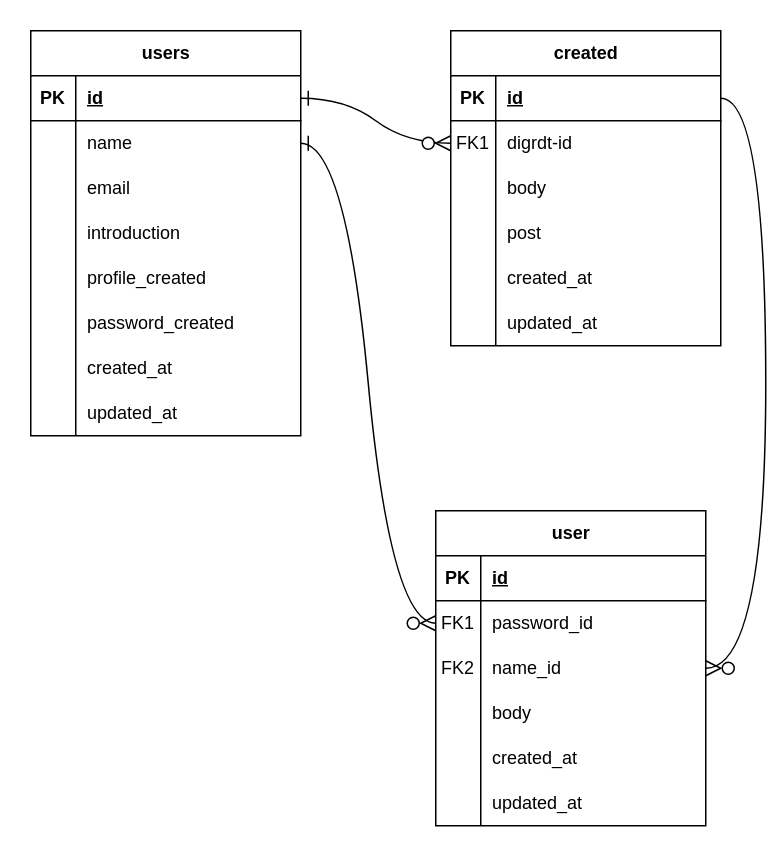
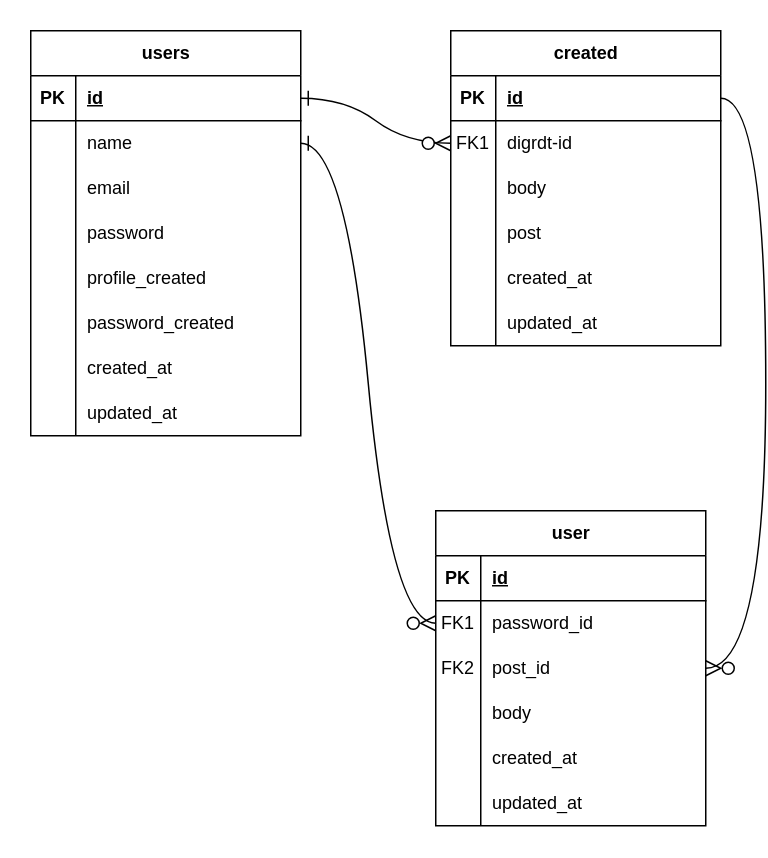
  <mxCell id="0" />
  <mxCell id="1" parent="0" />
  <mxCell id="2" value="users" style="shape=table;startSize=30;container=1;collapsible=1;childLayout=tableLayout;fixedRows=1;rowLines=0;fontStyle=1;align=center;resizeLast=1;html=1;" vertex="1" parent="1"><mxGeometry x="20" y="20" width="180" height="270" as="geometry" /></mxCell>
  <mxCell id="3" value="" style="shape=tableRow;horizontal=0;startSize=0;swimlaneHead=0;swimlaneBody=0;fillColor=none;collapsible=0;dropTarget=0;points=[[0,0.5],[1,0.5]];portConstraint=eastwest;top=0;left=0;right=0;bottom=1;" vertex="1" parent="2"><mxGeometry y="30" width="180" height="30" as="geometry" /></mxCell>
  <mxCell id="4" value="PK" style="shape=partialRectangle;connectable=0;fillColor=none;top=0;left=0;bottom=0;right=0;fontStyle=1;overflow=hidden;whiteSpace=wrap;html=1;" vertex="1" parent="3"><mxGeometry width="30" height="30" as="geometry"><mxRectangle width="30" height="30" as="alternateBounds" /></mxGeometry></mxCell>
  <mxCell id="5" value="id" style="shape=partialRectangle;connectable=0;fillColor=none;top=0;left=0;bottom=0;right=0;align=left;spacingLeft=6;fontStyle=5;overflow=hidden;whiteSpace=wrap;html=1;" vertex="1" parent="3"><mxGeometry x="30" width="150" height="30" as="geometry"><mxRectangle width="150" height="30" as="alternateBounds" /></mxGeometry></mxCell>
  <mxCell id="6" value="" style="shape=tableRow;horizontal=0;startSize=0;swimlaneHead=0;swimlaneBody=0;fillColor=none;collapsible=0;dropTarget=0;points=[[0,0.5],[1,0.5]];portConstraint=eastwest;top=0;left=0;right=0;bottom=0;" vertex="1" parent="2"><mxGeometry y="60" width="180" height="30" as="geometry" /></mxCell>
  <mxCell id="7" value="" style="shape=partialRectangle;connectable=0;fillColor=none;top=0;left=0;bottom=0;right=0;editable=1;overflow=hidden;whiteSpace=wrap;html=1;" vertex="1" parent="6"><mxGeometry width="30" height="30" as="geometry"><mxRectangle width="30" height="30" as="alternateBounds" /></mxGeometry></mxCell>
  <mxCell id="8" value="name" style="shape=partialRectangle;connectable=0;fillColor=none;top=0;left=0;bottom=0;right=0;align=left;spacingLeft=6;overflow=hidden;whiteSpace=wrap;html=1;" vertex="1" parent="6"><mxGeometry x="30" width="150" height="30" as="geometry"><mxRectangle width="150" height="30" as="alternateBounds" /></mxGeometry></mxCell>
  <mxCell id="9" value="" style="shape=tableRow;horizontal=0;startSize=0;swimlaneHead=0;swimlaneBody=0;fillColor=none;collapsible=0;dropTarget=0;points=[[0,0.5],[1,0.5]];portConstraint=eastwest;top=0;left=0;right=0;bottom=0;" vertex="1" parent="2"><mxGeometry y="90" width="180" height="30" as="geometry" /></mxCell>
  <mxCell id="10" value="" style="shape=partialRectangle;connectable=0;fillColor=none;top=0;left=0;bottom=0;right=0;editable=1;overflow=hidden;whiteSpace=wrap;html=1;" vertex="1" parent="9"><mxGeometry width="30" height="30" as="geometry"><mxRectangle width="30" height="30" as="alternateBounds" /></mxGeometry></mxCell>
  <mxCell id="11" value="email" style="shape=partialRectangle;connectable=0;fillColor=none;top=0;left=0;bottom=0;right=0;align=left;spacingLeft=6;overflow=hidden;whiteSpace=wrap;html=1;" vertex="1" parent="9"><mxGeometry x="30" width="150" height="30" as="geometry"><mxRectangle width="150" height="30" as="alternateBounds" /></mxGeometry></mxCell>
  <mxCell id="12" value="" style="shape=tableRow;horizontal=0;startSize=0;swimlaneHead=0;swimlaneBody=0;fillColor=none;collapsible=0;dropTarget=0;points=[[0,0.5],[1,0.5]];portConstraint=eastwest;top=0;left=0;right=0;bottom=0;" vertex="1" parent="2"><mxGeometry y="120" width="180" height="30" as="geometry" /></mxCell>
  <mxCell id="13" value="" style="shape=partialRectangle;connectable=0;fillColor=none;top=0;left=0;bottom=0;right=0;editable=1;overflow=hidden;whiteSpace=wrap;html=1;" vertex="1" parent="12"><mxGeometry width="30" height="30" as="geometry"><mxRectangle width="30" height="30" as="alternateBounds" /></mxGeometry></mxCell>
- <mxCell id="14" value="introduction" style="shape=partialRectangle;connectable=0;fillColor=none;top=0;left=0;bottom=0;right=0;align=left;spacingLeft=6;overflow=hidden;whiteSpace=wrap;html=1;" vertex="1" parent="12"><mxGeometry x="30" width="150" height="30" as="geometry"><mxRectangle width="150" height="30" as="alternateBounds" /></mxGeometry></mxCell>
+ <mxCell id="14" value="password" style="shape=partialRectangle;connectable=0;fillColor=none;top=0;left=0;bottom=0;right=0;align=left;spacingLeft=6;overflow=hidden;whiteSpace=wrap;html=1;" vertex="1" parent="12"><mxGeometry x="30" width="150" height="30" as="geometry"><mxRectangle width="150" height="30" as="alternateBounds" /></mxGeometry></mxCell>
  <mxCell id="15" value="" style="shape=tableRow;horizontal=0;startSize=0;swimlaneHead=0;swimlaneBody=0;fillColor=none;collapsible=0;dropTarget=0;points=[[0,0.5],[1,0.5]];portConstraint=eastwest;top=0;left=0;right=0;bottom=0;" vertex="1" parent="2"><mxGeometry y="150" width="180" height="30" as="geometry" /></mxCell>
  <mxCell id="16" value="" style="shape=partialRectangle;connectable=0;fillColor=none;top=0;left=0;bottom=0;right=0;editable=1;overflow=hidden;whiteSpace=wrap;html=1;" vertex="1" parent="15"><mxGeometry width="30" height="30" as="geometry"><mxRectangle width="30" height="30" as="alternateBounds" /></mxGeometry></mxCell>
  <mxCell id="17" value="profile_created" style="shape=partialRectangle;connectable=0;fillColor=none;top=0;left=0;bottom=0;right=0;align=left;spacingLeft=6;overflow=hidden;whiteSpace=wrap;html=1;" vertex="1" parent="15"><mxGeometry x="30" width="150" height="30" as="geometry"><mxRectangle width="150" height="30" as="alternateBounds" /></mxGeometry></mxCell>
  <mxCell id="18" value="" style="shape=tableRow;horizontal=0;startSize=0;swimlaneHead=0;swimlaneBody=0;fillColor=none;collapsible=0;dropTarget=0;points=[[0,0.5],[1,0.5]];portConstraint=eastwest;top=0;left=0;right=0;bottom=0;" vertex="1" parent="2"><mxGeometry y="180" width="180" height="30" as="geometry" /></mxCell>
  <mxCell id="19" value="" style="shape=partialRectangle;connectable=0;fillColor=none;top=0;left=0;bottom=0;right=0;editable=1;overflow=hidden;whiteSpace=wrap;html=1;" vertex="1" parent="18"><mxGeometry width="30" height="30" as="geometry"><mxRectangle width="30" height="30" as="alternateBounds" /></mxGeometry></mxCell>
  <mxCell id="20" value="password_created" style="shape=partialRectangle;connectable=0;fillColor=none;top=0;left=0;bottom=0;right=0;align=left;spacingLeft=6;overflow=hidden;whiteSpace=wrap;html=1;" vertex="1" parent="18"><mxGeometry x="30" width="150" height="30" as="geometry"><mxRectangle width="150" height="30" as="alternateBounds" /></mxGeometry></mxCell>
  <mxCell id="21" value="" style="shape=tableRow;horizontal=0;startSize=0;swimlaneHead=0;swimlaneBody=0;fillColor=none;collapsible=0;dropTarget=0;points=[[0,0.5],[1,0.5]];portConstraint=eastwest;top=0;left=0;right=0;bottom=0;" vertex="1" parent="2"><mxGeometry y="210" width="180" height="30" as="geometry" /></mxCell>
  <mxCell id="22" value="" style="shape=partialRectangle;connectable=0;fillColor=none;top=0;left=0;bottom=0;right=0;editable=1;overflow=hidden;whiteSpace=wrap;html=1;" vertex="1" parent="21"><mxGeometry width="30" height="30" as="geometry"><mxRectangle width="30" height="30" as="alternateBounds" /></mxGeometry></mxCell>
  <mxCell id="23" value="created_at" style="shape=partialRectangle;connectable=0;fillColor=none;top=0;left=0;bottom=0;right=0;align=left;spacingLeft=6;overflow=hidden;whiteSpace=wrap;html=1;" vertex="1" parent="21"><mxGeometry x="30" width="150" height="30" as="geometry"><mxRectangle width="150" height="30" as="alternateBounds" /></mxGeometry></mxCell>
  <mxCell id="24" value="" style="shape=tableRow;horizontal=0;startSize=0;swimlaneHead=0;swimlaneBody=0;fillColor=none;collapsible=0;dropTarget=0;points=[[0,0.5],[1,0.5]];portConstraint=eastwest;top=0;left=0;right=0;bottom=0;" vertex="1" parent="2"><mxGeometry y="240" width="180" height="30" as="geometry" /></mxCell>
  <mxCell id="25" value="" style="shape=partialRectangle;connectable=0;fillColor=none;top=0;left=0;bottom=0;right=0;editable=1;overflow=hidden;whiteSpace=wrap;html=1;" vertex="1" parent="24"><mxGeometry width="30" height="30" as="geometry"><mxRectangle width="30" height="30" as="alternateBounds" /></mxGeometry></mxCell>
  <mxCell id="26" value="updated_at" style="shape=partialRectangle;connectable=0;fillColor=none;top=0;left=0;bottom=0;right=0;align=left;spacingLeft=6;overflow=hidden;whiteSpace=wrap;html=1;" vertex="1" parent="24"><mxGeometry x="30" width="150" height="30" as="geometry"><mxRectangle width="150" height="30" as="alternateBounds" /></mxGeometry></mxCell>
  <mxCell id="27" value="created" style="shape=table;startSize=30;container=1;collapsible=1;childLayout=tableLayout;fixedRows=1;rowLines=0;fontStyle=1;align=center;resizeLast=1;html=1;" vertex="1" parent="1"><mxGeometry x="300" y="20" width="180" height="210" as="geometry" /></mxCell>
  <mxCell id="28" value="" style="shape=tableRow;horizontal=0;startSize=0;swimlaneHead=0;swimlaneBody=0;fillColor=none;collapsible=0;dropTarget=0;points=[[0,0.5],[1,0.5]];portConstraint=eastwest;top=0;left=0;right=0;bottom=1;" vertex="1" parent="27"><mxGeometry y="30" width="180" height="30" as="geometry" /></mxCell>
  <mxCell id="29" value="PK" style="shape=partialRectangle;connectable=0;fillColor=none;top=0;left=0;bottom=0;right=0;fontStyle=1;overflow=hidden;whiteSpace=wrap;html=1;" vertex="1" parent="28"><mxGeometry width="30" height="30" as="geometry"><mxRectangle width="30" height="30" as="alternateBounds" /></mxGeometry></mxCell>
  <mxCell id="30" value="id" style="shape=partialRectangle;connectable=0;fillColor=none;top=0;left=0;bottom=0;right=0;align=left;spacingLeft=6;fontStyle=5;overflow=hidden;whiteSpace=wrap;html=1;" vertex="1" parent="28"><mxGeometry x="30" width="150" height="30" as="geometry"><mxRectangle width="150" height="30" as="alternateBounds" /></mxGeometry></mxCell>
  <mxCell id="31" value="" style="shape=tableRow;horizontal=0;startSize=0;swimlaneHead=0;swimlaneBody=0;fillColor=none;collapsible=0;dropTarget=0;points=[[0,0.5],[1,0.5]];portConstraint=eastwest;top=0;left=0;right=0;bottom=0;" vertex="1" parent="27"><mxGeometry y="60" width="180" height="30" as="geometry" /></mxCell>
  <mxCell id="32" value="FK1" style="shape=partialRectangle;connectable=0;fillColor=none;top=0;left=0;bottom=0;right=0;editable=1;overflow=hidden;whiteSpace=wrap;html=1;" vertex="1" parent="31"><mxGeometry width="30" height="30" as="geometry"><mxRectangle width="30" height="30" as="alternateBounds" /></mxGeometry></mxCell>
  <mxCell id="33" value="digrdt-id" style="shape=partialRectangle;connectable=0;fillColor=none;top=0;left=0;bottom=0;right=0;align=left;spacingLeft=6;overflow=hidden;whiteSpace=wrap;html=1;" vertex="1" parent="31"><mxGeometry x="30" width="150" height="30" as="geometry"><mxRectangle width="150" height="30" as="alternateBounds" /></mxGeometry></mxCell>
  <mxCell id="34" value="" style="shape=tableRow;horizontal=0;startSize=0;swimlaneHead=0;swimlaneBody=0;fillColor=none;collapsible=0;dropTarget=0;points=[[0,0.5],[1,0.5]];portConstraint=eastwest;top=0;left=0;right=0;bottom=0;" vertex="1" parent="27"><mxGeometry y="90" width="180" height="30" as="geometry" /></mxCell>
  <mxCell id="35" value="" style="shape=partialRectangle;connectable=0;fillColor=none;top=0;left=0;bottom=0;right=0;editable=1;overflow=hidden;whiteSpace=wrap;html=1;" vertex="1" parent="34"><mxGeometry width="30" height="30" as="geometry"><mxRectangle width="30" height="30" as="alternateBounds" /></mxGeometry></mxCell>
  <mxCell id="36" value="body" style="shape=partialRectangle;connectable=0;fillColor=none;top=0;left=0;bottom=0;right=0;align=left;spacingLeft=6;overflow=hidden;whiteSpace=wrap;html=1;" vertex="1" parent="34"><mxGeometry x="30" width="150" height="30" as="geometry"><mxRectangle width="150" height="30" as="alternateBounds" /></mxGeometry></mxCell>
  <mxCell id="37" value="" style="shape=tableRow;horizontal=0;startSize=0;swimlaneHead=0;swimlaneBody=0;fillColor=none;collapsible=0;dropTarget=0;points=[[0,0.5],[1,0.5]];portConstraint=eastwest;top=0;left=0;right=0;bottom=0;" vertex="1" parent="27"><mxGeometry y="120" width="180" height="30" as="geometry" /></mxCell>
  <mxCell id="38" value="" style="shape=partialRectangle;connectable=0;fillColor=none;top=0;left=0;bottom=0;right=0;editable=1;overflow=hidden;whiteSpace=wrap;html=1;" vertex="1" parent="37"><mxGeometry width="30" height="30" as="geometry"><mxRectangle width="30" height="30" as="alternateBounds" /></mxGeometry></mxCell>
  <mxCell id="39" value="post" style="shape=partialRectangle;connectable=0;fillColor=none;top=0;left=0;bottom=0;right=0;align=left;spacingLeft=6;overflow=hidden;whiteSpace=wrap;html=1;" vertex="1" parent="37"><mxGeometry x="30" width="150" height="30" as="geometry"><mxRectangle width="150" height="30" as="alternateBounds" /></mxGeometry></mxCell>
  <mxCell id="40" value="" style="shape=tableRow;horizontal=0;startSize=0;swimlaneHead=0;swimlaneBody=0;fillColor=none;collapsible=0;dropTarget=0;points=[[0,0.5],[1,0.5]];portConstraint=eastwest;top=0;left=0;right=0;bottom=0;" vertex="1" parent="27"><mxGeometry y="150" width="180" height="30" as="geometry" /></mxCell>
  <mxCell id="41" value="" style="shape=partialRectangle;connectable=0;fillColor=none;top=0;left=0;bottom=0;right=0;editable=1;overflow=hidden;whiteSpace=wrap;html=1;" vertex="1" parent="40"><mxGeometry width="30" height="30" as="geometry"><mxRectangle width="30" height="30" as="alternateBounds" /></mxGeometry></mxCell>
  <mxCell id="42" value="created_at" style="shape=partialRectangle;connectable=0;fillColor=none;top=0;left=0;bottom=0;right=0;align=left;spacingLeft=6;overflow=hidden;whiteSpace=wrap;html=1;" vertex="1" parent="40"><mxGeometry x="30" width="150" height="30" as="geometry"><mxRectangle width="150" height="30" as="alternateBounds" /></mxGeometry></mxCell>
  <mxCell id="43" value="" style="shape=tableRow;horizontal=0;startSize=0;swimlaneHead=0;swimlaneBody=0;fillColor=none;collapsible=0;dropTarget=0;points=[[0,0.5],[1,0.5]];portConstraint=eastwest;top=0;left=0;right=0;bottom=0;" vertex="1" parent="27"><mxGeometry y="180" width="180" height="30" as="geometry" /></mxCell>
  <mxCell id="44" value="" style="shape=partialRectangle;connectable=0;fillColor=none;top=0;left=0;bottom=0;right=0;editable=1;overflow=hidden;whiteSpace=wrap;html=1;" vertex="1" parent="43"><mxGeometry width="30" height="30" as="geometry"><mxRectangle width="30" height="30" as="alternateBounds" /></mxGeometry></mxCell>
  <mxCell id="45" value="updated_at" style="shape=partialRectangle;connectable=0;fillColor=none;top=0;left=0;bottom=0;right=0;align=left;spacingLeft=6;overflow=hidden;whiteSpace=wrap;html=1;" vertex="1" parent="43"><mxGeometry x="30" width="150" height="30" as="geometry"><mxRectangle width="150" height="30" as="alternateBounds" /></mxGeometry></mxCell>
  <mxCell id="46" value="" style="edgeStyle=entityRelationEdgeStyle;fontSize=12;html=1;endArrow=ERzeroToMany;endFill=1;rounded=0;startSize=8;endSize=8;curved=1;startArrow=ERone;startFill=0;" edge="1" parent="1" source="3" target="31"><mxGeometry width="100" height="100" relative="1" as="geometry"><mxPoint x="420" y="520" as="sourcePoint" /><mxPoint x="520" y="420" as="targetPoint" /></mxGeometry></mxCell>
  <mxCell id="47" value="user" style="shape=table;startSize=30;container=1;collapsible=1;childLayout=tableLayout;fixedRows=1;rowLines=0;fontStyle=1;align=center;resizeLast=1;html=1;" vertex="1" parent="1"><mxGeometry x="290" y="340" width="180" height="210" as="geometry" /></mxCell>
  <mxCell id="48" value="" style="shape=tableRow;horizontal=0;startSize=0;swimlaneHead=0;swimlaneBody=0;fillColor=none;collapsible=0;dropTarget=0;points=[[0,0.5],[1,0.5]];portConstraint=eastwest;top=0;left=0;right=0;bottom=1;" vertex="1" parent="47"><mxGeometry y="30" width="180" height="30" as="geometry" /></mxCell>
  <mxCell id="49" value="PK" style="shape=partialRectangle;connectable=0;fillColor=none;top=0;left=0;bottom=0;right=0;fontStyle=1;overflow=hidden;whiteSpace=wrap;html=1;" vertex="1" parent="48"><mxGeometry width="30" height="30" as="geometry"><mxRectangle width="30" height="30" as="alternateBounds" /></mxGeometry></mxCell>
  <mxCell id="50" value="id" style="shape=partialRectangle;connectable=0;fillColor=none;top=0;left=0;bottom=0;right=0;align=left;spacingLeft=6;fontStyle=5;overflow=hidden;whiteSpace=wrap;html=1;" vertex="1" parent="48"><mxGeometry x="30" width="150" height="30" as="geometry"><mxRectangle width="150" height="30" as="alternateBounds" /></mxGeometry></mxCell>
  <mxCell id="51" value="" style="shape=tableRow;horizontal=0;startSize=0;swimlaneHead=0;swimlaneBody=0;fillColor=none;collapsible=0;dropTarget=0;points=[[0,0.5],[1,0.5]];portConstraint=eastwest;top=0;left=0;right=0;bottom=0;" vertex="1" parent="47"><mxGeometry y="60" width="180" height="30" as="geometry" /></mxCell>
  <mxCell id="52" value="FK1" style="shape=partialRectangle;connectable=0;fillColor=none;top=0;left=0;bottom=0;right=0;editable=1;overflow=hidden;whiteSpace=wrap;html=1;" vertex="1" parent="51"><mxGeometry width="30" height="30" as="geometry"><mxRectangle width="30" height="30" as="alternateBounds" /></mxGeometry></mxCell>
  <mxCell id="53" value="password_id" style="shape=partialRectangle;connectable=0;fillColor=none;top=0;left=0;bottom=0;right=0;align=left;spacingLeft=6;overflow=hidden;whiteSpace=wrap;html=1;" vertex="1" parent="51"><mxGeometry x="30" width="150" height="30" as="geometry"><mxRectangle width="150" height="30" as="alternateBounds" /></mxGeometry></mxCell>
  <mxCell id="54" value="" style="shape=tableRow;horizontal=0;startSize=0;swimlaneHead=0;swimlaneBody=0;fillColor=none;collapsible=0;dropTarget=0;points=[[0,0.5],[1,0.5]];portConstraint=eastwest;top=0;left=0;right=0;bottom=0;" vertex="1" parent="47"><mxGeometry y="90" width="180" height="30" as="geometry" /></mxCell>
  <mxCell id="55" value="FK2" style="shape=partialRectangle;connectable=0;fillColor=none;top=0;left=0;bottom=0;right=0;editable=1;overflow=hidden;whiteSpace=wrap;html=1;" vertex="1" parent="54"><mxGeometry width="30" height="30" as="geometry"><mxRectangle width="30" height="30" as="alternateBounds" /></mxGeometry></mxCell>
- <mxCell id="56" value="name_id" style="shape=partialRectangle;connectable=0;fillColor=none;top=0;left=0;bottom=0;right=0;align=left;spacingLeft=6;overflow=hidden;whiteSpace=wrap;html=1;" vertex="1" parent="54"><mxGeometry x="30" width="150" height="30" as="geometry"><mxRectangle width="150" height="30" as="alternateBounds" /></mxGeometry></mxCell>
+ <mxCell id="56" value="post_id" style="shape=partialRectangle;connectable=0;fillColor=none;top=0;left=0;bottom=0;right=0;align=left;spacingLeft=6;overflow=hidden;whiteSpace=wrap;html=1;" vertex="1" parent="54"><mxGeometry x="30" width="150" height="30" as="geometry"><mxRectangle width="150" height="30" as="alternateBounds" /></mxGeometry></mxCell>
  <mxCell id="57" value="" style="shape=tableRow;horizontal=0;startSize=0;swimlaneHead=0;swimlaneBody=0;fillColor=none;collapsible=0;dropTarget=0;points=[[0,0.5],[1,0.5]];portConstraint=eastwest;top=0;left=0;right=0;bottom=0;" vertex="1" parent="47"><mxGeometry y="120" width="180" height="30" as="geometry" /></mxCell>
  <mxCell id="58" value="" style="shape=partialRectangle;connectable=0;fillColor=none;top=0;left=0;bottom=0;right=0;editable=1;overflow=hidden;whiteSpace=wrap;html=1;" vertex="1" parent="57"><mxGeometry width="30" height="30" as="geometry"><mxRectangle width="30" height="30" as="alternateBounds" /></mxGeometry></mxCell>
  <mxCell id="59" value="body" style="shape=partialRectangle;connectable=0;fillColor=none;top=0;left=0;bottom=0;right=0;align=left;spacingLeft=6;overflow=hidden;whiteSpace=wrap;html=1;" vertex="1" parent="57"><mxGeometry x="30" width="150" height="30" as="geometry"><mxRectangle width="150" height="30" as="alternateBounds" /></mxGeometry></mxCell>
  <mxCell id="60" value="" style="shape=tableRow;horizontal=0;startSize=0;swimlaneHead=0;swimlaneBody=0;fillColor=none;collapsible=0;dropTarget=0;points=[[0,0.5],[1,0.5]];portConstraint=eastwest;top=0;left=0;right=0;bottom=0;" vertex="1" parent="47"><mxGeometry y="150" width="180" height="30" as="geometry" /></mxCell>
  <mxCell id="61" value="" style="shape=partialRectangle;connectable=0;fillColor=none;top=0;left=0;bottom=0;right=0;editable=1;overflow=hidden;whiteSpace=wrap;html=1;" vertex="1" parent="60"><mxGeometry width="30" height="30" as="geometry"><mxRectangle width="30" height="30" as="alternateBounds" /></mxGeometry></mxCell>
  <mxCell id="62" value="created_at" style="shape=partialRectangle;connectable=0;fillColor=none;top=0;left=0;bottom=0;right=0;align=left;spacingLeft=6;overflow=hidden;whiteSpace=wrap;html=1;" vertex="1" parent="60"><mxGeometry x="30" width="150" height="30" as="geometry"><mxRectangle width="150" height="30" as="alternateBounds" /></mxGeometry></mxCell>
  <mxCell id="63" value="" style="shape=tableRow;horizontal=0;startSize=0;swimlaneHead=0;swimlaneBody=0;fillColor=none;collapsible=0;dropTarget=0;points=[[0,0.5],[1,0.5]];portConstraint=eastwest;top=0;left=0;right=0;bottom=0;" vertex="1" parent="47"><mxGeometry y="180" width="180" height="30" as="geometry" /></mxCell>
  <mxCell id="64" value="" style="shape=partialRectangle;connectable=0;fillColor=none;top=0;left=0;bottom=0;right=0;editable=1;overflow=hidden;whiteSpace=wrap;html=1;" vertex="1" parent="63"><mxGeometry width="30" height="30" as="geometry"><mxRectangle width="30" height="30" as="alternateBounds" /></mxGeometry></mxCell>
  <mxCell id="65" value="updated_at" style="shape=partialRectangle;connectable=0;fillColor=none;top=0;left=0;bottom=0;right=0;align=left;spacingLeft=6;overflow=hidden;whiteSpace=wrap;html=1;" vertex="1" parent="63"><mxGeometry x="30" width="150" height="30" as="geometry"><mxRectangle width="150" height="30" as="alternateBounds" /></mxGeometry></mxCell>
  <mxCell id="66" value="" style="edgeStyle=entityRelationEdgeStyle;fontSize=12;html=1;endArrow=ERzeroToMany;endFill=1;rounded=0;startSize=8;endSize=8;curved=1;" edge="1" parent="1" source="28" target="54"><mxGeometry width="100" height="100" relative="1" as="geometry"><mxPoint x="530" y="350" as="sourcePoint" /><mxPoint x="630" y="250" as="targetPoint" /><Array as="points"><mxPoint x="490" y="70" /><mxPoint x="260" y="300" /></Array></mxGeometry></mxCell>
  <mxCell id="67" value="" style="edgeStyle=entityRelationEdgeStyle;fontSize=12;html=1;endArrow=ERzeroToMany;endFill=1;rounded=0;startSize=8;endSize=8;curved=1;startArrow=ERone;startFill=0;" edge="1" parent="1" source="6" target="51"><mxGeometry width="100" height="100" relative="1" as="geometry"><mxPoint x="300" y="550" as="sourcePoint" /><mxPoint x="400" y="450" as="targetPoint" /></mxGeometry></mxCell>
